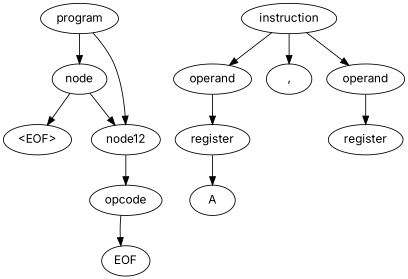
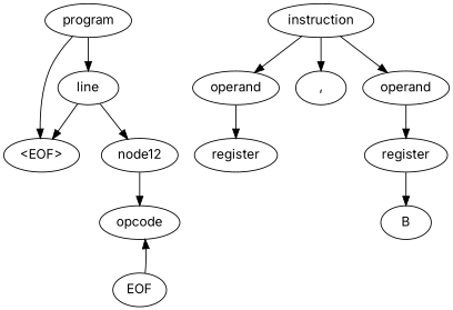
  digraph {
    fontname=Inter
    node [fontname=Inter]
    edge [fontname=Inter]
    n1 [label=program]
-   n2 [label="node"]
+   n2 [label=line]
    n3 [label="<EOF>"]
    node12
    n5 [label=instruction]
    n6 [label=operand]
    n7 [label=","]
    n8 [label=operand]
    n9 [label=opcode]
    n10 [label=EOF]
    n11 [label=register]
    n12 [label=register]
-   n13 [label=A]
+   n14 [label=B]
    n1 -> n2
-   n1 -> node12
+   n1 -> n3
    n2 -> n3
    n2 -> node12
    node12 -> n9
    n5 -> n6
    n5 -> n7
    n5 -> n8
    n6 -> n11
    n8 -> n12
-   n9 -> n10
-   n11 -> n13
+   n10 -> n9
+   n12 -> n14
  }
